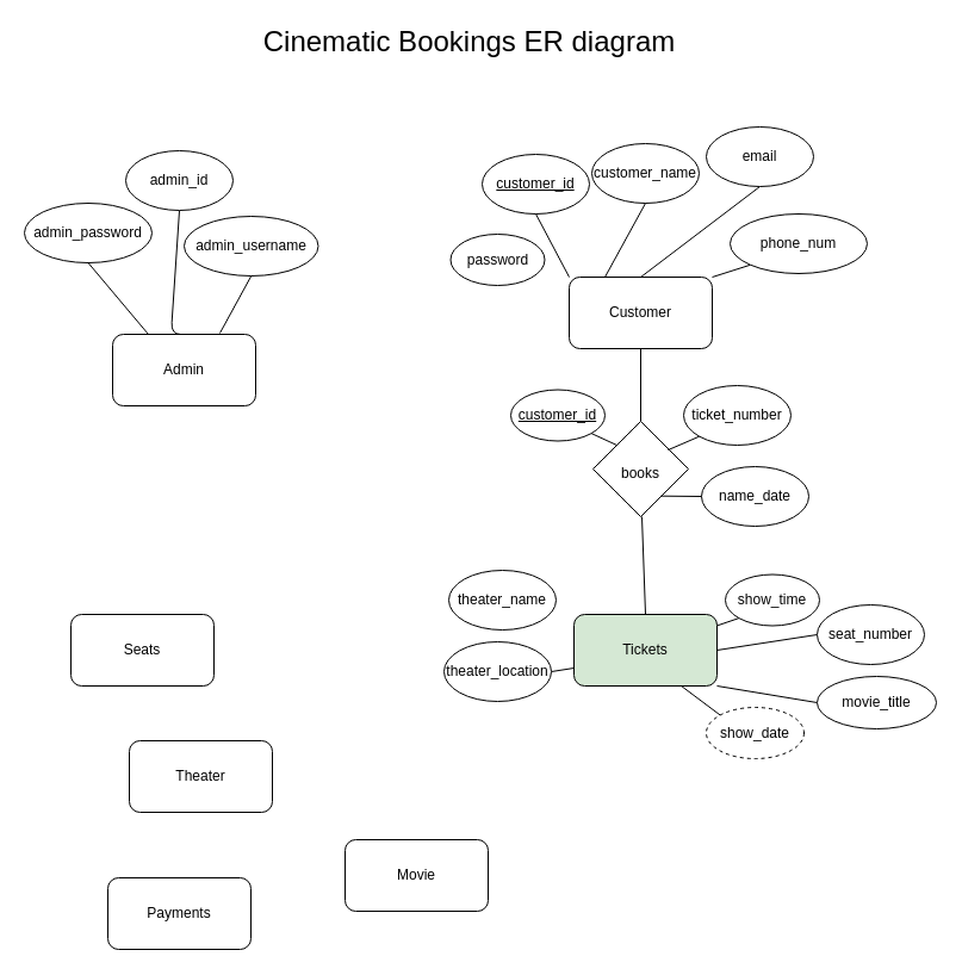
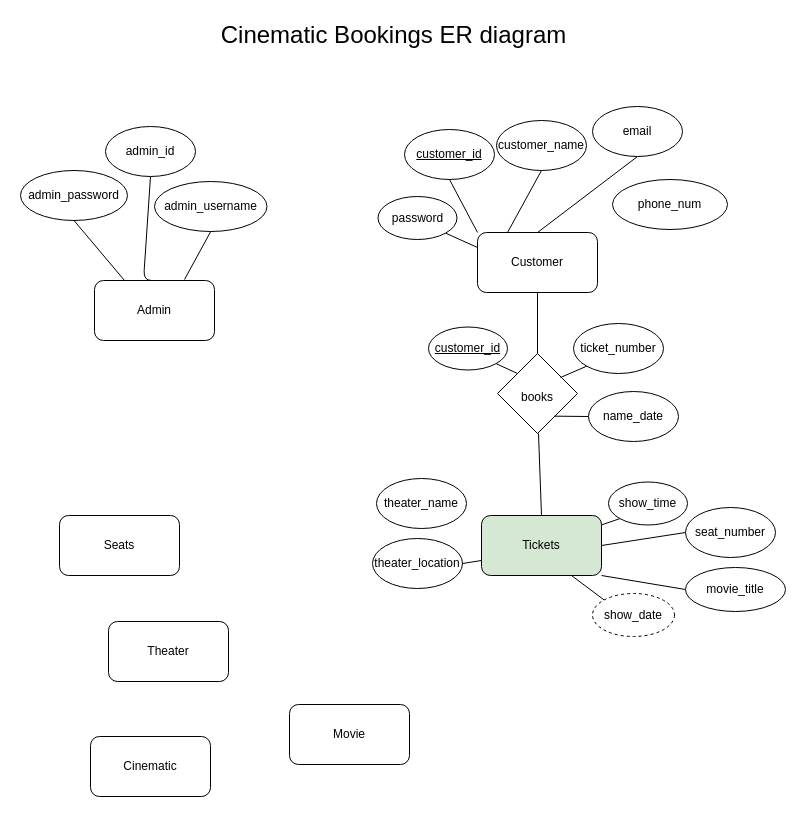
  <mxCell id="0" />
  <mxCell id="1" parent="0" />
  <mxCell id="2" style="edgeStyle=none;html=1;exitX=0.5;exitY=0;exitDx=0;exitDy=0;entryX=0.5;entryY=1;entryDx=0;entryDy=0;fontSize=12;startArrow=none;startFill=0;endArrow=none;endFill=0;" edge="1" parent="1" source="3" target="14"><mxGeometry relative="1" as="geometry" /></mxCell>
  <mxCell id="3" value="Customer" style="rounded=1;whiteSpace=wrap;html=1;" parent="1" vertex="1"><mxGeometry x="477" y="232" width="120" height="60" as="geometry" /></mxCell>
  <mxCell id="4" value="Admin" style="rounded=1;whiteSpace=wrap;html=1;" parent="1" vertex="1"><mxGeometry x="94" y="280" width="120" height="60" as="geometry" /></mxCell>
  <mxCell id="5" value="" style="endArrow=none;html=1;entryX=0.5;entryY=1;entryDx=0;entryDy=0;" parent="1" edge="1" target="6"><mxGeometry width="50" height="50" relative="1" as="geometry"><mxPoint x="159" y="280" as="sourcePoint" /><mxPoint x="204" y="230" as="targetPoint" /><Array as="points"><mxPoint x="143" y="280" /></Array></mxGeometry></mxCell>
  <mxCell id="6" value="admin_id" style="ellipse;whiteSpace=wrap;html=1;" parent="1" vertex="1"><mxGeometry x="105" y="126" width="90" height="50" as="geometry" /></mxCell>
  <mxCell id="7" value="" style="endArrow=none;html=1;entryX=0.5;entryY=1;entryDx=0;entryDy=0;" parent="1" edge="1" target="8"><mxGeometry width="50" height="50" relative="1" as="geometry"><mxPoint x="124" y="280" as="sourcePoint" /><mxPoint x="114" y="220" as="targetPoint" /></mxGeometry></mxCell>
  <mxCell id="8" value="admin_password" style="ellipse;whiteSpace=wrap;html=1;" parent="1" vertex="1"><mxGeometry x="20" y="170" width="107" height="50" as="geometry" /></mxCell>
  <mxCell id="9" style="edgeStyle=none;html=1;exitX=1;exitY=1;exitDx=0;exitDy=0;entryX=0;entryY=0.5;entryDx=0;entryDy=0;fontSize=12;startArrow=none;startFill=0;endArrow=none;endFill=0;" edge="1" parent="1" source="10" target="18"><mxGeometry relative="1" as="geometry" /></mxCell>
  <mxCell id="10" value="Tickets" style="rounded=1;whiteSpace=wrap;html=1;fillColor=#d5e8d4;" parent="1" vertex="1"><mxGeometry x="481" y="515" width="120" height="60" as="geometry" /></mxCell>
  <mxCell id="11" value="&lt;u&gt;customer_id&lt;/u&gt;" style="ellipse;whiteSpace=wrap;html=1;" parent="1" vertex="1"><mxGeometry x="404" y="129" width="90" height="50" as="geometry" /></mxCell>
  <mxCell id="12" value="customer_name" style="ellipse;whiteSpace=wrap;html=1;" parent="1" vertex="1"><mxGeometry x="496" y="120" width="90" height="50" as="geometry" /></mxCell>
  <mxCell id="13" value="&lt;font style=&quot;font-size: 24px&quot;&gt;Cinematic Bookings ER diagram&lt;/font&gt;" style="text;html=1;strokeColor=none;fillColor=none;align=center;verticalAlign=middle;whiteSpace=wrap;rounded=0;" vertex="1" parent="1"><mxGeometry x="210" y="20" width="367" height="30" as="geometry" /></mxCell>
  <mxCell id="14" value="email" style="ellipse;whiteSpace=wrap;html=1;" vertex="1" parent="1"><mxGeometry x="592" y="106" width="90" height="50" as="geometry" /></mxCell>
  <mxCell id="15" value="admin_username" style="ellipse;whiteSpace=wrap;html=1;" vertex="1" parent="1"><mxGeometry x="154" y="181" width="112.5" height="50" as="geometry" /></mxCell>
  <mxCell id="16" style="edgeStyle=none;html=1;exitX=0;exitY=0;exitDx=0;exitDy=0;entryX=1;entryY=1;entryDx=0;entryDy=0;fontSize=12;startArrow=none;startFill=0;endArrow=none;endFill=0;" edge="1" parent="1" source="17" target="41"><mxGeometry relative="1" as="geometry" /></mxCell>
  <mxCell id="17" value="&lt;span style=&quot;font-size: 12px&quot;&gt;books&lt;/span&gt;" style="rhombus;whiteSpace=wrap;html=1;fontSize=24;" vertex="1" parent="1"><mxGeometry x="497" y="353" width="80" height="80" as="geometry" /></mxCell>
  <mxCell id="18" value="movie_title" style="ellipse;whiteSpace=wrap;html=1;" vertex="1" parent="1"><mxGeometry x="685" y="567" width="100" height="44" as="geometry" /></mxCell>
  <mxCell id="19" style="edgeStyle=none;html=1;exitX=0;exitY=1;exitDx=0;exitDy=0;fontSize=12;startArrow=none;startFill=0;endArrow=none;endFill=0;" edge="1" parent="1" source="20" target="10"><mxGeometry relative="1" as="geometry" /></mxCell>
  <mxCell id="20" value="show_time" style="ellipse;whiteSpace=wrap;html=1;" vertex="1" parent="1"><mxGeometry x="608" y="481.5" width="79" height="43" as="geometry" /></mxCell>
  <mxCell id="21" value="ticket_number" style="ellipse;whiteSpace=wrap;html=1;" vertex="1" parent="1"><mxGeometry x="573" y="323" width="90" height="50" as="geometry" /></mxCell>
  <mxCell id="22" style="edgeStyle=none;html=1;exitX=0;exitY=0;exitDx=0;exitDy=0;entryX=0.75;entryY=1;entryDx=0;entryDy=0;fontSize=12;startArrow=none;startFill=0;endArrow=none;endFill=0;" edge="1" parent="1" source="23" target="10"><mxGeometry relative="1" as="geometry" /></mxCell>
  <mxCell id="23" value="show_date" style="ellipse;whiteSpace=wrap;html=1;dashed=1;" vertex="1" parent="1"><mxGeometry x="592" y="593" width="82" height="43" as="geometry" /></mxCell>
  <mxCell id="24" style="edgeStyle=none;html=1;exitX=0;exitY=0.5;exitDx=0;exitDy=0;entryX=1;entryY=0.5;entryDx=0;entryDy=0;fontSize=12;startArrow=none;startFill=0;endArrow=none;endFill=0;" edge="1" parent="1" source="25" target="10"><mxGeometry relative="1" as="geometry" /></mxCell>
  <mxCell id="25" value="seat_number" style="ellipse;whiteSpace=wrap;html=1;" vertex="1" parent="1"><mxGeometry x="685" y="507" width="90" height="50" as="geometry" /></mxCell>
  <mxCell id="26" style="edgeStyle=none;html=1;exitX=1;exitY=0.5;exitDx=0;exitDy=0;entryX=0;entryY=0.75;entryDx=0;entryDy=0;fontSize=12;startArrow=none;startFill=0;endArrow=none;endFill=0;" edge="1" parent="1" source="27" target="10"><mxGeometry relative="1" as="geometry" /></mxCell>
  <mxCell id="27" value="theater_location" style="ellipse;whiteSpace=wrap;html=1;" vertex="1" parent="1"><mxGeometry x="372" y="538" width="90" height="50" as="geometry" /></mxCell>
  <mxCell id="28" value="theater_name" style="ellipse;whiteSpace=wrap;html=1;" vertex="1" parent="1"><mxGeometry x="376" y="478" width="90" height="50" as="geometry" /></mxCell>
- <mxCell id="29" style="edgeStyle=none;html=1;exitX=0;exitY=1;exitDx=0;exitDy=0;entryX=1;entryY=0;entryDx=0;entryDy=0;fontSize=12;startArrow=none;startFill=0;endArrow=none;endFill=0;" edge="1" parent="1" source="30" target="3"><mxGeometry relative="1" as="geometry" /></mxCell>
  <mxCell id="30" value="phone_num" style="ellipse;whiteSpace=wrap;html=1;" vertex="1" parent="1"><mxGeometry x="612" y="179" width="115" height="50" as="geometry" /></mxCell>
  <mxCell id="31" value="" style="endArrow=none;html=1;entryX=0.5;entryY=1;entryDx=0;entryDy=0;" edge="1" parent="1" target="3"><mxGeometry width="50" height="50" relative="1" as="geometry"><mxPoint x="537" y="353" as="sourcePoint" /><mxPoint x="557" y="303" as="targetPoint" /></mxGeometry></mxCell>
  <mxCell id="32" value="" style="endArrow=none;html=1;exitX=0.5;exitY=0;exitDx=0;exitDy=0;" edge="1" parent="1" source="10"><mxGeometry width="50" height="50" relative="1" as="geometry"><mxPoint x="508" y="473" as="sourcePoint" /><mxPoint x="538" y="433" as="targetPoint" /></mxGeometry></mxCell>
  <mxCell id="33" value="" style="endArrow=none;html=1;entryX=0;entryY=1;entryDx=0;entryDy=0;" edge="1" parent="1" target="21"><mxGeometry width="50" height="50" relative="1" as="geometry"><mxPoint x="560" y="377" as="sourcePoint" /><mxPoint x="580" y="327" as="targetPoint" /></mxGeometry></mxCell>
  <mxCell id="34" value="name_date" style="ellipse;whiteSpace=wrap;html=1;" vertex="1" parent="1"><mxGeometry x="588" y="391" width="90" height="50" as="geometry" /></mxCell>
  <mxCell id="35" value="" style="endArrow=none;html=1;entryX=0;entryY=0.5;entryDx=0;entryDy=0;" edge="1" parent="1" target="34"><mxGeometry width="50" height="50" relative="1" as="geometry"><mxPoint x="553.82" y="415.66" as="sourcePoint" /><mxPoint x="580" y="404.338" as="targetPoint" /></mxGeometry></mxCell>
  <mxCell id="36" value="" style="endArrow=none;html=1;entryX=0.5;entryY=1;entryDx=0;entryDy=0;" edge="1" parent="1" target="15"><mxGeometry width="50" height="50" relative="1" as="geometry"><mxPoint x="184" y="279" as="sourcePoint" /><mxPoint x="196" y="190" as="targetPoint" /><Array as="points" /></mxGeometry></mxCell>
  <mxCell id="37" value="" style="endArrow=none;html=1;entryX=0.5;entryY=1;entryDx=0;entryDy=0;exitX=0;exitY=0;exitDx=0;exitDy=0;" edge="1" parent="1" source="3" target="11"><mxGeometry width="50" height="50" relative="1" as="geometry"><mxPoint x="415.5" y="316" as="sourcePoint" /><mxPoint x="442.5" y="216" as="targetPoint" /><Array as="points" /></mxGeometry></mxCell>
  <mxCell id="38" value="" style="endArrow=none;html=1;entryX=0.5;entryY=1;entryDx=0;entryDy=0;exitX=0.25;exitY=0;exitDx=0;exitDy=0;" edge="1" parent="1" source="3" target="12"><mxGeometry width="50" height="50" relative="1" as="geometry"><mxPoint x="521" y="232" as="sourcePoint" /><mxPoint x="539" y="180" as="targetPoint" /><Array as="points" /></mxGeometry></mxCell>
+ <mxCell id="39" style="edgeStyle=none;html=1;exitX=1;exitY=1;exitDx=0;exitDy=0;entryX=0;entryY=0.25;entryDx=0;entryDy=0;fontSize=12;startArrow=none;startFill=0;endArrow=none;endFill=0;" edge="1" parent="1" source="40" target="3"><mxGeometry relative="1" as="geometry" /></mxCell>
  <mxCell id="40" value="password" style="ellipse;whiteSpace=wrap;html=1;" vertex="1" parent="1"><mxGeometry x="377.5" y="196" width="79" height="43" as="geometry" /></mxCell>
  <mxCell id="41" value="&lt;u&gt;customer_id&lt;/u&gt;" style="ellipse;whiteSpace=wrap;html=1;" vertex="1" parent="1"><mxGeometry x="428" y="326.5" width="79" height="43" as="geometry" /></mxCell>
  <mxCell id="42" value="Seats" style="rounded=1;whiteSpace=wrap;html=1;" vertex="1" parent="1"><mxGeometry x="59" y="515" width="120" height="60" as="geometry" /></mxCell>
  <mxCell id="43" value="Theater" style="rounded=1;whiteSpace=wrap;html=1;" vertex="1" parent="1"><mxGeometry x="108" y="621" width="120" height="60" as="geometry" /></mxCell>
  <mxCell id="44" value="Movie" style="rounded=1;whiteSpace=wrap;html=1;" vertex="1" parent="1"><mxGeometry x="289" y="704" width="120" height="60" as="geometry" /></mxCell>
- <mxCell id="45" value="Payments" style="rounded=1;whiteSpace=wrap;html=1;" vertex="1" parent="1"><mxGeometry x="90" y="736" width="120" height="60" as="geometry" /></mxCell>
+ <mxCell id="45" value="Cinematic" style="rounded=1;whiteSpace=wrap;html=1;" vertex="1" parent="1"><mxGeometry x="90" y="736" width="120" height="60" as="geometry" /></mxCell>
